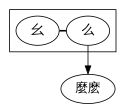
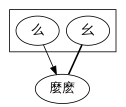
  digraph {
    fontname="Fira Sans"
    nodesep=0.125
    node [fontname="Fira Sans" fontsize=16]
    edge [fontname="Fira Sans"]
    "幺"
    "么"
    "麼麽"
    subgraph cluster_1 {
      subgraph sub_2 {
        rank=same
        "幺"
        "么"
      }
    }
-   "幺" -> "么" [dir=none style=bold]
+   "幺" -> "麼麽" [dir=none style=bold]
    "么" -> "麼麽" [dir=forward]
  }
